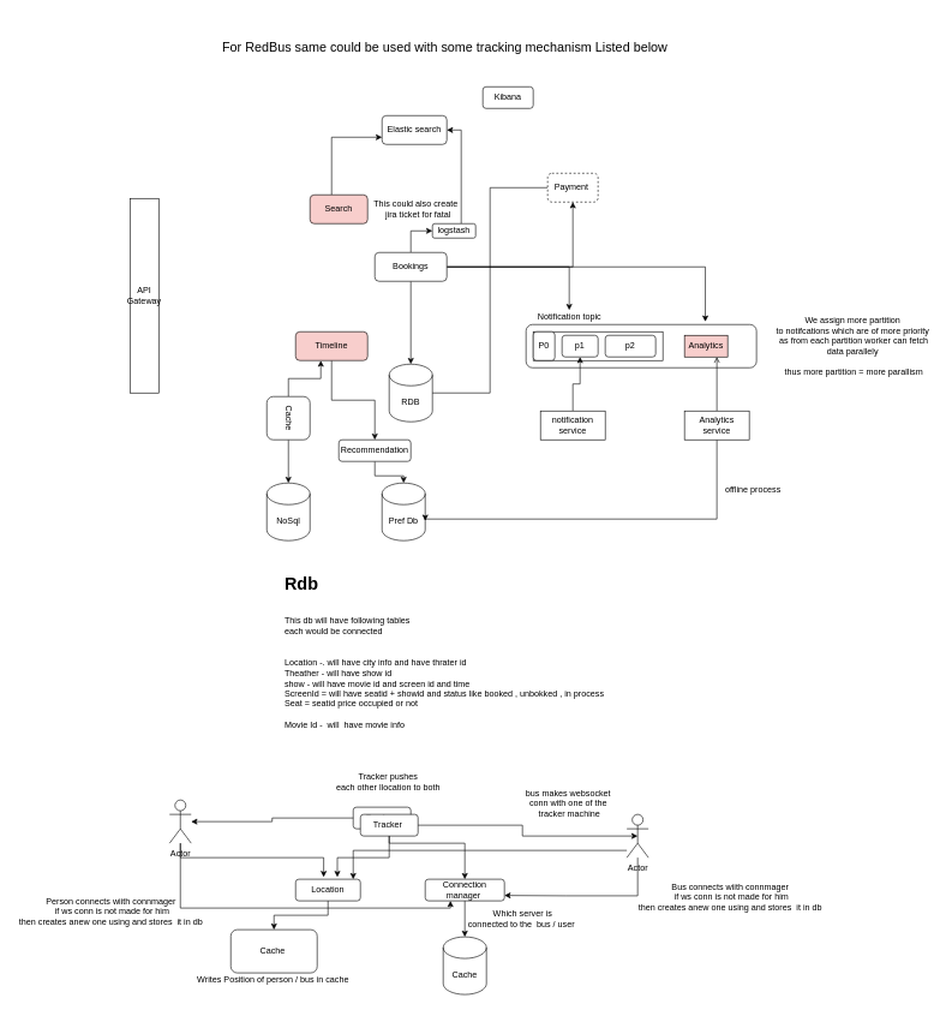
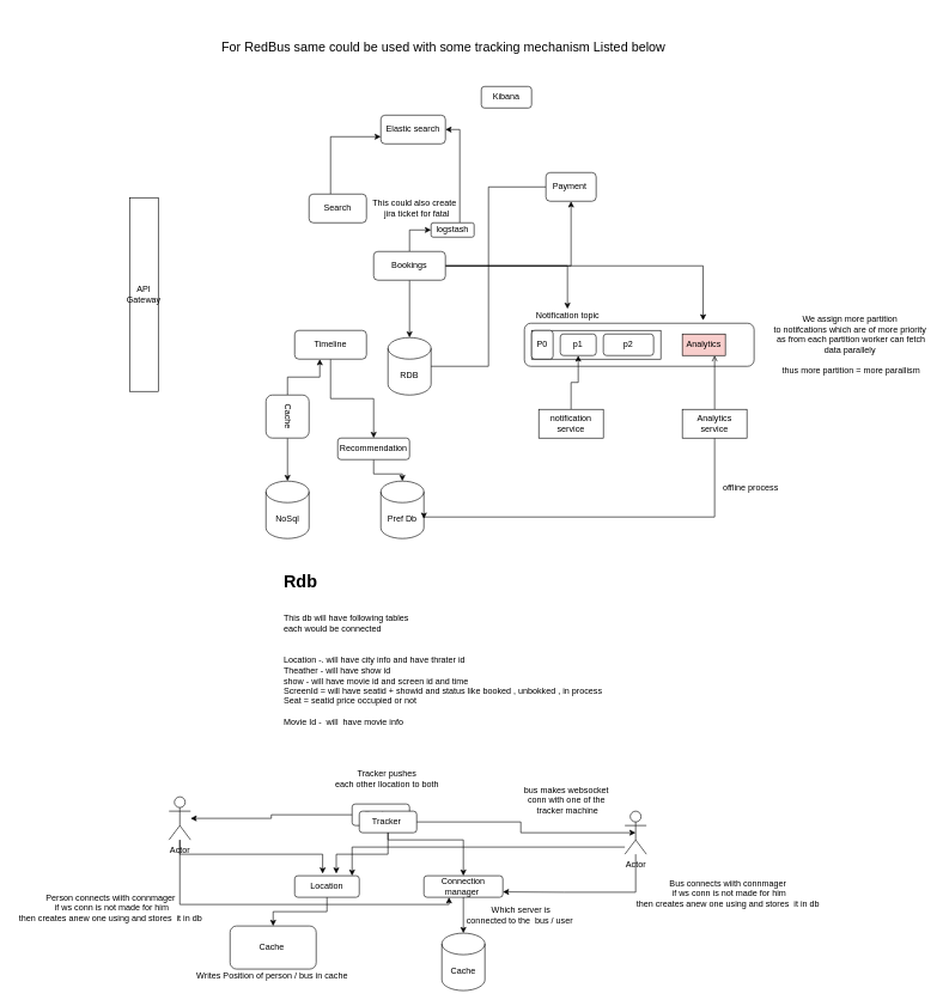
  <mxCell id="0" />
  <mxCell id="1" parent="0" />
  <mxCell id="2" value="API&lt;br&gt;Gateway" style="rounded=0;whiteSpace=wrap;html=1;" vertex="1" parent="1"><mxGeometry x="180" y="275" width="40" height="270" as="geometry" /></mxCell>
  <mxCell id="3" style="edgeStyle=orthogonalEdgeStyle;rounded=0;orthogonalLoop=1;jettySize=auto;html=1;entryX=0;entryY=0.75;entryDx=0;entryDy=0;" edge="1" parent="1" source="4" target="5"><mxGeometry relative="1" as="geometry"><Array as="points"><mxPoint x="460" y="190" /></Array></mxGeometry></mxCell>
- <mxCell id="4" value="Search" style="rounded=1;whiteSpace=wrap;html=1;fillColor=#f8cecc;" vertex="1" parent="1"><mxGeometry x="430" y="270" width="80" height="40" as="geometry" /></mxCell>
+ <mxCell id="4" value="Search" style="rounded=1;whiteSpace=wrap;html=1;" vertex="1" parent="1"><mxGeometry x="430" y="270" width="80" height="40" as="geometry" /></mxCell>
  <mxCell id="5" value="Elastic search" style="rounded=1;whiteSpace=wrap;html=1;" vertex="1" parent="1"><mxGeometry x="530" y="160" width="90" height="40" as="geometry" /></mxCell>
  <mxCell id="6" style="edgeStyle=orthogonalEdgeStyle;rounded=0;orthogonalLoop=1;jettySize=auto;html=1;" edge="1" parent="1" source="11" target="12"><mxGeometry relative="1" as="geometry" /></mxCell>
  <mxCell id="7" style="edgeStyle=orthogonalEdgeStyle;rounded=0;orthogonalLoop=1;jettySize=auto;html=1;entryX=0;entryY=0.5;entryDx=0;entryDy=0;" edge="1" parent="1" source="11" target="14"><mxGeometry relative="1" as="geometry" /></mxCell>
  <mxCell id="8" style="edgeStyle=orthogonalEdgeStyle;rounded=0;orthogonalLoop=1;jettySize=auto;html=1;" edge="1" parent="1" source="11" target="28"><mxGeometry relative="1" as="geometry" /></mxCell>
  <mxCell id="9" style="edgeStyle=orthogonalEdgeStyle;rounded=0;orthogonalLoop=1;jettySize=auto;html=1;entryX=0.778;entryY=-0.067;entryDx=0;entryDy=0;entryPerimeter=0;" edge="1" parent="1" source="11" target="26"><mxGeometry relative="1" as="geometry" /></mxCell>
  <mxCell id="10" style="edgeStyle=orthogonalEdgeStyle;rounded=0;orthogonalLoop=1;jettySize=auto;html=1;entryX=0.5;entryY=1;entryDx=0;entryDy=0;" edge="1" parent="1" source="11" target="41"><mxGeometry relative="1" as="geometry" /></mxCell>
  <mxCell id="11" value="Bookings" style="rounded=1;whiteSpace=wrap;html=1;" vertex="1" parent="1"><mxGeometry x="520" y="350" width="100" height="40" as="geometry" /></mxCell>
- <mxCell id="12" value="RDB" style="shape=cylinder3;whiteSpace=wrap;html=1;boundedLbl=1;backgroundOutline=1;size=15;" vertex="1" parent="1"><mxGeometry x="540" y="505" width="60" height="80" as="geometry" /></mxCell>
+ <mxCell id="12" value="RDB" style="shape=cylinder3;whiteSpace=wrap;html=1;boundedLbl=1;backgroundOutline=1;size=15;" vertex="1" parent="1"><mxGeometry x="540" y="470" width="60" height="80" as="geometry" /></mxCell>
  <mxCell id="13" style="edgeStyle=orthogonalEdgeStyle;rounded=0;orthogonalLoop=1;jettySize=auto;html=1;entryX=1;entryY=0.5;entryDx=0;entryDy=0;" edge="1" parent="1" source="14" target="5"><mxGeometry relative="1" as="geometry"><Array as="points"><mxPoint x="640" y="180" /></Array></mxGeometry></mxCell>
  <mxCell id="14" value="logstash" style="rounded=1;whiteSpace=wrap;html=1;" vertex="1" parent="1"><mxGeometry x="600" y="310" width="60" height="20" as="geometry" /></mxCell>
  <mxCell id="15" value="Kibana" style="rounded=1;whiteSpace=wrap;html=1;" vertex="1" parent="1"><mxGeometry x="670" width="70" height="30" as="geometry" y="120" /></mxCell>
  <mxCell id="16" value="This could also create&amp;nbsp;&amp;nbsp;&lt;br&gt;jira ticket for fatal" style="text;html=1;align=center;verticalAlign=middle;resizable=0;points=[];autosize=1;strokeColor=none;fillColor=none;" vertex="1" parent="1"><mxGeometry x="510" y="275" width="140" height="30" as="geometry" /></mxCell>
  <mxCell id="17" value="NoSql" style="shape=cylinder3;whiteSpace=wrap;html=1;boundedLbl=1;backgroundOutline=1;size=15;" vertex="1" parent="1"><mxGeometry x="370" y="670" width="60" height="80" as="geometry" /></mxCell>
  <mxCell id="18" style="edgeStyle=orthogonalEdgeStyle;rounded=0;orthogonalLoop=1;jettySize=auto;html=1;" edge="1" parent="1" source="20" target="17"><mxGeometry relative="1" as="geometry" /></mxCell>
  <mxCell id="19" style="edgeStyle=orthogonalEdgeStyle;rounded=0;orthogonalLoop=1;jettySize=auto;html=1;entryX=0.35;entryY=1;entryDx=0;entryDy=0;entryPerimeter=0;" edge="1" parent="1" source="20" target="22"><mxGeometry relative="1" as="geometry" /></mxCell>
  <mxCell id="20" value="Cache" style="rounded=1;whiteSpace=wrap;html=1;rotation=90;" vertex="1" parent="1"><mxGeometry x="370" y="550" width="60" height="60" as="geometry" /></mxCell>
  <mxCell id="21" style="edgeStyle=orthogonalEdgeStyle;rounded=0;orthogonalLoop=1;jettySize=auto;html=1;entryX=0.5;entryY=0;entryDx=0;entryDy=0;" edge="1" parent="1" source="22" target="24"><mxGeometry relative="1" as="geometry" /></mxCell>
- <mxCell id="22" value="Timeline" style="rounded=1;whiteSpace=wrap;html=1;fillColor=#f8cecc;" vertex="1" parent="1"><mxGeometry x="410" y="460" width="100" height="40" as="geometry" /></mxCell>
+ <mxCell id="22" value="Timeline" style="rounded=1;whiteSpace=wrap;html=1;" vertex="1" parent="1"><mxGeometry x="410" y="460" width="100" height="40" as="geometry" /></mxCell>
  <mxCell id="23" style="edgeStyle=orthogonalEdgeStyle;rounded=0;orthogonalLoop=1;jettySize=auto;html=1;" edge="1" parent="1" source="24" target="25"><mxGeometry relative="1" as="geometry" /></mxCell>
  <mxCell id="24" value="Recommendation" style="rounded=1;whiteSpace=wrap;html=1;" vertex="1" parent="1"><mxGeometry x="470" y="610" width="100" height="30" as="geometry" /></mxCell>
  <mxCell id="25" value="Pref Db" style="shape=cylinder3;whiteSpace=wrap;html=1;boundedLbl=1;backgroundOutline=1;size=15;" vertex="1" parent="1"><mxGeometry x="530" y="670" width="60" height="80" as="geometry" /></mxCell>
  <mxCell id="26" value="" style="rounded=1;whiteSpace=wrap;html=1;" vertex="1" parent="1"><mxGeometry x="730" y="450" width="320" height="60" as="geometry" /></mxCell>
  <mxCell id="27" value="" style="rounded=0;whiteSpace=wrap;html=1;" vertex="1" parent="1"><mxGeometry x="740" y="460" width="180" height="40" as="geometry" /></mxCell>
  <mxCell id="28" value="Notification topic" style="text;html=1;align=center;verticalAlign=middle;resizable=0;points=[];autosize=1;strokeColor=none;fillColor=none;" vertex="1" parent="1"><mxGeometry x="740" y="430" width="100" height="20" as="geometry" /></mxCell>
  <mxCell id="29" value="" style="group" vertex="1" connectable="0" parent="1"><mxGeometry x="740" y="460" width="170" height="40" as="geometry" /></mxCell>
  <mxCell id="30" value="P0" style="rounded=1;whiteSpace=wrap;html=1;" vertex="1" parent="29"><mxGeometry width="30" height="40" as="geometry" /></mxCell>
  <mxCell id="31" value="p1" style="rounded=1;whiteSpace=wrap;html=1;" vertex="1" parent="29"><mxGeometry x="40" y="5" width="50" height="30" as="geometry" /></mxCell>
  <mxCell id="32" value="p2" style="rounded=1;whiteSpace=wrap;html=1;" vertex="1" parent="29"><mxGeometry x="100" y="5" width="70" height="30" as="geometry" /></mxCell>
  <mxCell id="33" value="Analytics" style="rounded=0;whiteSpace=wrap;html=1;fillColor=#f8cecc;" vertex="1" parent="1"><mxGeometry x="950" y="465" width="60" height="30" as="geometry" /></mxCell>
  <mxCell id="34" style="edgeStyle=orthogonalEdgeStyle;rounded=0;orthogonalLoop=1;jettySize=auto;html=1;entryX=0.5;entryY=1;entryDx=0;entryDy=0;" edge="1" parent="1" source="35" target="31"><mxGeometry relative="1" as="geometry" /></mxCell>
  <mxCell id="35" value="notification service" style="rounded=0;whiteSpace=wrap;html=1;" vertex="1" parent="1"><mxGeometry x="750" y="570" width="90" height="40" as="geometry" /></mxCell>
  <mxCell id="36" style="edgeStyle=orthogonalEdgeStyle;rounded=0;orthogonalLoop=1;jettySize=auto;html=1;entryX=0.75;entryY=1;entryDx=0;entryDy=0;endArrow=open;" edge="1" parent="1" source="38" target="33"><mxGeometry relative="1" as="geometry" /></mxCell>
  <mxCell id="37" style="edgeStyle=orthogonalEdgeStyle;rounded=0;orthogonalLoop=1;jettySize=auto;html=1;entryX=1;entryY=0;entryDx=0;entryDy=52.5;entryPerimeter=0;" edge="1" parent="1" source="38" target="25"><mxGeometry relative="1" as="geometry"><Array as="points"><mxPoint x="995" y="720" /><mxPoint x="590" y="720" /></Array></mxGeometry></mxCell>
  <mxCell id="38" value="Analytics&lt;br&gt;service" style="rounded=0;whiteSpace=wrap;html=1;" vertex="1" parent="1"><mxGeometry x="950" y="570" width="90" height="40" as="geometry" /></mxCell>
  <mxCell id="39" value="offline process" style="text;html=1;align=center;verticalAlign=middle;resizable=0;points=[];autosize=1;strokeColor=none;fillColor=none;" vertex="1" parent="1"><mxGeometry x="1000" y="670" width="90" height="20" as="geometry" /></mxCell>
  <mxCell id="40" style="edgeStyle=orthogonalEdgeStyle;rounded=0;orthogonalLoop=1;jettySize=auto;html=1;exitX=0;exitY=0.5;exitDx=0;exitDy=0;entryX=1;entryY=0.5;entryDx=0;entryDy=0;entryPerimeter=0;endArrow=none;" edge="1" parent="1" source="41" target="12"><mxGeometry relative="1" as="geometry" /></mxCell>
- <mxCell id="41" value="Payment&amp;nbsp;" style="rounded=1;whiteSpace=wrap;html=1;dashed=1;" vertex="1" parent="1"><mxGeometry x="760" y="240" width="70" height="40" as="geometry" /></mxCell>
+ <mxCell id="41" value="Payment&amp;nbsp;" style="rounded=1;whiteSpace=wrap;html=1;" vertex="1" parent="1"><mxGeometry x="760" y="240" width="70" height="40" as="geometry" /></mxCell>
  <mxCell id="42" value="We assign more partition&amp;nbsp;&lt;br&gt;to notifcations which are of more priority&amp;nbsp;&lt;br&gt;as from each partition worker can fetch&lt;br&gt;data parallely&amp;nbsp;&lt;br&gt;&lt;br&gt;thus more partition = more parallism" style="text;html=1;align=center;verticalAlign=middle;resizable=0;points=[];autosize=1;strokeColor=none;fillColor=none;" vertex="1" parent="1"><mxGeometry x="1070" y="435" width="230" height="90" as="geometry" /></mxCell>
  <mxCell id="43" value="&lt;h1&gt;Rdb&lt;/h1&gt;&lt;div&gt;&lt;br&gt;&lt;/div&gt;&lt;div&gt;This db will have following tables&amp;nbsp;&lt;/div&gt;&lt;div&gt;each would be connected&amp;nbsp;&lt;/div&gt;&lt;div&gt;&lt;br&gt;&lt;/div&gt;&lt;div&gt;&lt;br&gt;&lt;/div&gt;&lt;div&gt;Location -. will have city info and have thrater id&amp;nbsp;&lt;/div&gt;&lt;div&gt;Theather - will have show id&amp;nbsp;&lt;/div&gt;&lt;div&gt;show - will have movie id and screen id and time&amp;nbsp;&lt;/div&gt;&lt;div&gt;ScreenId = will have seatid + showid and status like booked , unbokked , in process&lt;/div&gt;&lt;div&gt;Seat = seatid price occupied or not&amp;nbsp;&lt;/div&gt;&lt;div&gt;&lt;br&gt;&lt;/div&gt;&lt;div&gt;Movie Id -&amp;nbsp; will&amp;nbsp; have movie info&amp;nbsp;&lt;/div&gt;" style="text;html=1;strokeColor=none;fillColor=none;spacing=5;spacingTop=-20;whiteSpace=wrap;overflow=hidden;rounded=0;" vertex="1" parent="1"><mxGeometry x="390" y="790" width="550" height="280" as="geometry" /></mxCell>
  <mxCell id="44" value="&lt;font style=&quot;font-size: 18px&quot;&gt;For RedBus same could be used with some tracking mechanism Listed below&amp;nbsp;&lt;/font&gt;" style="text;html=1;strokeColor=none;fillColor=none;align=center;verticalAlign=middle;whiteSpace=wrap;rounded=0;" vertex="1" parent="1"><mxGeometry x="260" y="20" width="720" height="90" as="geometry" /></mxCell>
  <mxCell id="45" style="edgeStyle=orthogonalEdgeStyle;rounded=0;orthogonalLoop=1;jettySize=auto;html=1;" edge="1" parent="1" source="46" target="47"><mxGeometry relative="1" as="geometry" /></mxCell>
  <mxCell id="46" value="Connection manager&amp;nbsp;" style="rounded=1;whiteSpace=wrap;html=1;" vertex="1" parent="1"><mxGeometry x="590" y="1220" width="110" height="30" as="geometry" /></mxCell>
  <mxCell id="47" value="Cache" style="shape=cylinder3;whiteSpace=wrap;html=1;boundedLbl=1;backgroundOutline=1;size=15;" vertex="1" parent="1"><mxGeometry x="615" y="1300" width="60" height="80" as="geometry" /></mxCell>
  <mxCell id="48" value="Which server is &lt;br&gt;connected to the&amp;nbsp; bus / user&amp;nbsp;" style="text;html=1;align=center;verticalAlign=middle;resizable=0;points=[];autosize=1;strokeColor=none;fillColor=none;" vertex="1" parent="1"><mxGeometry x="640" y="1260" width="170" height="30" as="geometry" /></mxCell>
  <mxCell id="49" style="edgeStyle=orthogonalEdgeStyle;rounded=0;orthogonalLoop=1;jettySize=auto;html=1;entryX=0.5;entryY=0;entryDx=0;entryDy=0;" edge="1" parent="1" source="50" target="51"><mxGeometry relative="1" as="geometry" /></mxCell>
  <mxCell id="50" value="Location" style="rounded=1;whiteSpace=wrap;html=1;" vertex="1" parent="1"><mxGeometry x="410" y="1220" width="90" height="30" as="geometry" /></mxCell>
  <mxCell id="51" value="Cache&amp;nbsp;" style="rounded=1;whiteSpace=wrap;html=1;" vertex="1" parent="1"><mxGeometry x="320" y="1290" width="120" height="60" as="geometry" /></mxCell>
  <mxCell id="52" value="Writes Position of person / bus in cache&amp;nbsp;" style="text;html=1;align=center;verticalAlign=middle;resizable=0;points=[];autosize=1;strokeColor=none;fillColor=none;" vertex="1" parent="1"><mxGeometry x="265" y="1350" width="230" height="20" as="geometry" /></mxCell>
  <mxCell id="53" value="" style="group" vertex="1" connectable="0" parent="1"><mxGeometry x="490" y="1120" width="90" height="40" as="geometry" /></mxCell>
  <mxCell id="54" value="Tracker&amp;nbsp;" style="rounded=1;whiteSpace=wrap;html=1;" vertex="1" parent="53"><mxGeometry width="80" height="30" as="geometry" /></mxCell>
  <mxCell id="55" value="Tracker&amp;nbsp;" style="rounded=1;whiteSpace=wrap;html=1;" vertex="1" parent="53"><mxGeometry x="10" y="10" width="80" height="30" as="geometry" /></mxCell>
  <mxCell id="56" style="edgeStyle=orthogonalEdgeStyle;rounded=0;orthogonalLoop=1;jettySize=auto;html=1;" edge="1" parent="1" source="58"><mxGeometry relative="1" as="geometry"><mxPoint x="490" y="1220" as="targetPoint" /><Array as="points"><mxPoint x="490" y="1180" /><mxPoint x="490" y="1220" /></Array></mxGeometry></mxCell>
  <mxCell id="57" style="edgeStyle=orthogonalEdgeStyle;rounded=0;orthogonalLoop=1;jettySize=auto;html=1;entryX=1;entryY=0.75;entryDx=0;entryDy=0;" edge="1" parent="1" source="58" target="46"><mxGeometry relative="1" as="geometry"><Array as="points"><mxPoint x="885" y="1243" /><mxPoint x="785" y="1243" /></Array></mxGeometry></mxCell>
  <mxCell id="58" value="Actor" style="shape=umlActor;verticalLabelPosition=bottom;verticalAlign=top;html=1;outlineConnect=0;" vertex="1" parent="1"><mxGeometry x="870" y="1130" width="30" height="60" as="geometry" /></mxCell>
  <mxCell id="59" value="bus makes websocket&amp;nbsp;&lt;br&gt;conn with one of the&amp;nbsp;&lt;br&gt;tracker machine" style="text;html=1;align=center;verticalAlign=middle;resizable=0;points=[];autosize=1;strokeColor=none;fillColor=none;" vertex="1" parent="1"><mxGeometry x="720" y="1090" width="140" height="50" as="geometry" /></mxCell>
  <mxCell id="60" style="edgeStyle=orthogonalEdgeStyle;rounded=0;orthogonalLoop=1;jettySize=auto;html=1;entryX=0.433;entryY=-0.1;entryDx=0;entryDy=0;entryPerimeter=0;" edge="1" parent="1" source="62" target="50"><mxGeometry relative="1" as="geometry"><Array as="points"><mxPoint x="250" y="1190" /><mxPoint x="449" y="1190" /></Array></mxGeometry></mxCell>
  <mxCell id="61" style="edgeStyle=orthogonalEdgeStyle;rounded=0;orthogonalLoop=1;jettySize=auto;html=1;" edge="1" parent="1" source="62"><mxGeometry relative="1" as="geometry"><mxPoint x="625" y="1250" as="targetPoint" /><Array as="points"><mxPoint x="250" y="1260" /><mxPoint x="625" y="1260" /></Array></mxGeometry></mxCell>
  <mxCell id="62" value="Actor" style="shape=umlActor;verticalLabelPosition=bottom;verticalAlign=top;html=1;outlineConnect=0;" vertex="1" parent="1"><mxGeometry x="235" y="1110" width="30" height="60" as="geometry" /></mxCell>
  <mxCell id="63" value="Person connects wiith connmager&amp;nbsp;&lt;br&gt;if ws conn is not made for him&lt;br&gt;then creates anew one using and stores&amp;nbsp; it in db&amp;nbsp;" style="text;html=1;align=center;verticalAlign=middle;resizable=0;points=[];autosize=1;strokeColor=none;fillColor=none;" vertex="1" parent="1"><mxGeometry y="1240" width="270" height="50" as="geometry" x="20" /></mxCell>
  <mxCell id="64" style="edgeStyle=orthogonalEdgeStyle;rounded=0;orthogonalLoop=1;jettySize=auto;html=1;" edge="1" parent="1" source="54" target="62"><mxGeometry relative="1" as="geometry" /></mxCell>
  <mxCell id="65" value="Bus connects wiith connmager&amp;nbsp;&lt;br&gt;if ws conn is not made for him&lt;br&gt;then creates anew one using and stores&amp;nbsp; it in db&amp;nbsp;" style="text;html=1;align=center;verticalAlign=middle;resizable=0;points=[];autosize=1;strokeColor=none;fillColor=none;" vertex="1" parent="1"><mxGeometry x="880" y="1220" width="270" height="50" as="geometry" /></mxCell>
  <mxCell id="66" style="edgeStyle=orthogonalEdgeStyle;rounded=0;orthogonalLoop=1;jettySize=auto;html=1;exitX=1;exitY=0.5;exitDx=0;exitDy=0;entryX=0.5;entryY=0.5;entryDx=0;entryDy=0;entryPerimeter=0;" edge="1" parent="1" source="55" target="58"><mxGeometry relative="1" as="geometry" /></mxCell>
  <mxCell id="67" value="Tracker pushes&amp;nbsp;&lt;br&gt;each other llocation to both&amp;nbsp;" style="text;html=1;align=center;verticalAlign=middle;resizable=0;points=[];autosize=1;strokeColor=none;fillColor=none;" vertex="1" parent="1"><mxGeometry x="460" y="1070" width="160" height="30" as="geometry" /></mxCell>
  <mxCell id="68" style="edgeStyle=orthogonalEdgeStyle;rounded=0;orthogonalLoop=1;jettySize=auto;html=1;" edge="1" parent="1" source="55" target="46"><mxGeometry relative="1" as="geometry"><Array as="points"><mxPoint x="540" y="1170" /><mxPoint x="645" y="1170" /></Array></mxGeometry></mxCell>
  <mxCell id="69" style="edgeStyle=orthogonalEdgeStyle;rounded=0;orthogonalLoop=1;jettySize=auto;html=1;entryX=0.644;entryY=-0.1;entryDx=0;entryDy=0;entryPerimeter=0;" edge="1" parent="1" source="55" target="50"><mxGeometry relative="1" as="geometry" /></mxCell>
